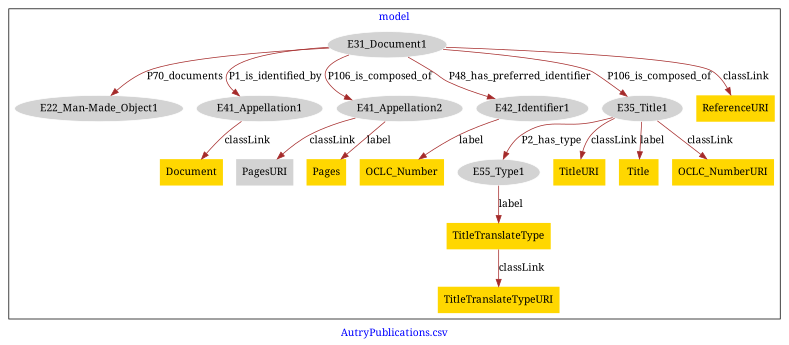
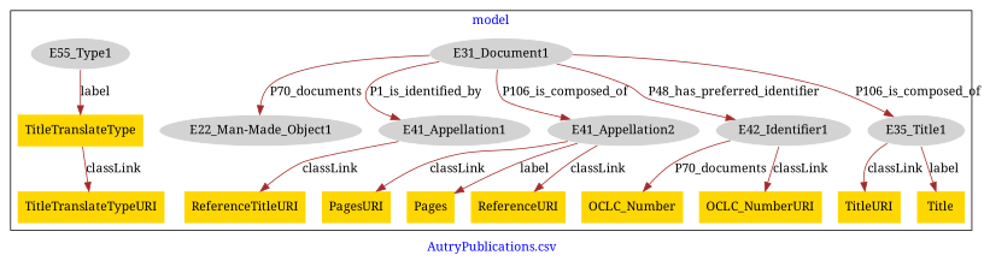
  digraph {
    fontcolor=blue
    fontname="Noto Serif"
    label="AutryPublications.csv"
    remincross=true
    node [fillcolor=gold fontname="Noto Serif" style=filled shape=plaintext]
    edge [color=brown fontcolor=black fontname="Noto Serif"]
    n1 [color=white fillcolor=lightgray label=E31_Document1 shape=""]
    n2 [color=white fillcolor=lightgray label="E22_Man-Made_Object1" shape=""]
    n3 [color=white fillcolor=lightgray label=E41_Appellation1 shape=""]
    n4 [color=white fillcolor=lightgray label=E41_Appellation2 shape=""]
    n5 [color=white fillcolor=lightgray label=E42_Identifier1 shape=""]
    n6 [color=white fillcolor=lightgray label=E35_Title1 shape=""]
    n7 [color=white fillcolor=lightgray label=E55_Type1 shape=""]
    n8 [label=OCLC_Number]
    n9 [label=TitleURI]
-   n10 [fillcolor=lightgray label=PagesURI]
+   n10 [label=PagesURI]
    n11 [label=Title]
    n12 [label=Pages]
-   n13 [label=Document]
+   n13 [label=ReferenceTitleURI]
    n14 [label=TitleTranslateType]
    n15 [label=ReferenceURI]
    n16 [label=TitleTranslateTypeURI]
    n17 [label=OCLC_NumberURI]
    subgraph cluster_1 {
      label=model
      n1
      n2
      n3
      n4
      n5
      n6
      n7
      n8
      n9
      n10
      n11
      n12
      n13
      n14
      n15
      n16
      n17
    }
    n1 -> n2 [label=P70_documents]
    n1 -> n3 [label=P1_is_identified_by]
    n1 -> n4 [label=P106_is_composed_of]
    n1 -> n5 [label=P48_has_preferred_identifier]
    n1 -> n6 [label=P106_is_composed_of]
-   n1 -> n15 [label=classLink]
+   n4 -> n15 [label=classLink]
    n3 -> n13 [label=classLink]
    n4 -> n10 [label=classLink]
    n4 -> n12 [label=label]
-   n5 -> n8 [label=label]
-   n6 -> n17 [label=classLink]
-   n6 -> n7 [label=P2_has_type]
+   n5 -> n8 [label=P70_documents]
+   n5 -> n17 [label=classLink]
    n6 -> n9 [label=classLink]
    n6 -> n11 [label=label]
    n7 -> n14 [label=label]
    n14 -> n16 [label=classLink]
  }
